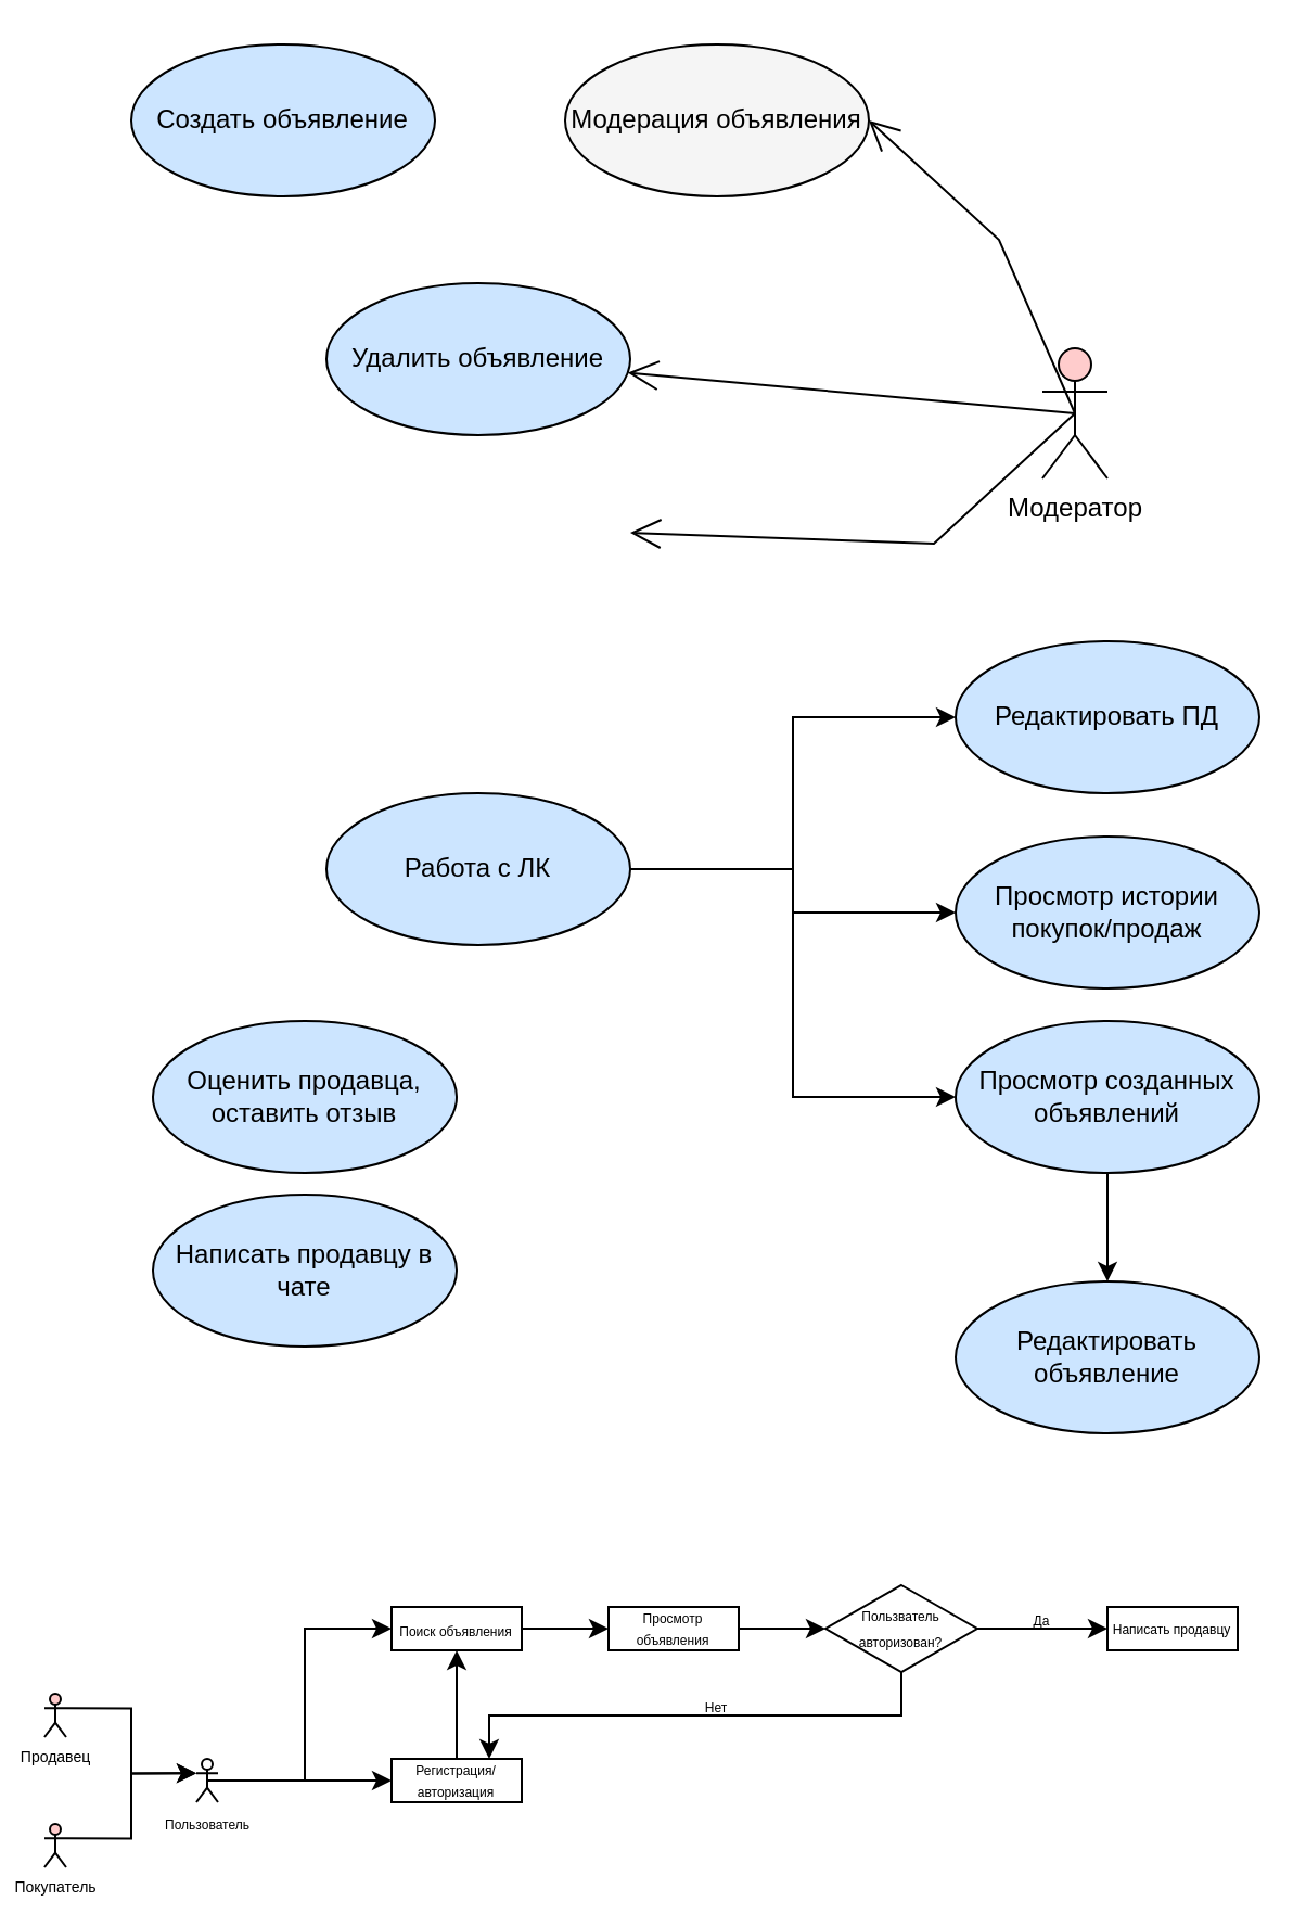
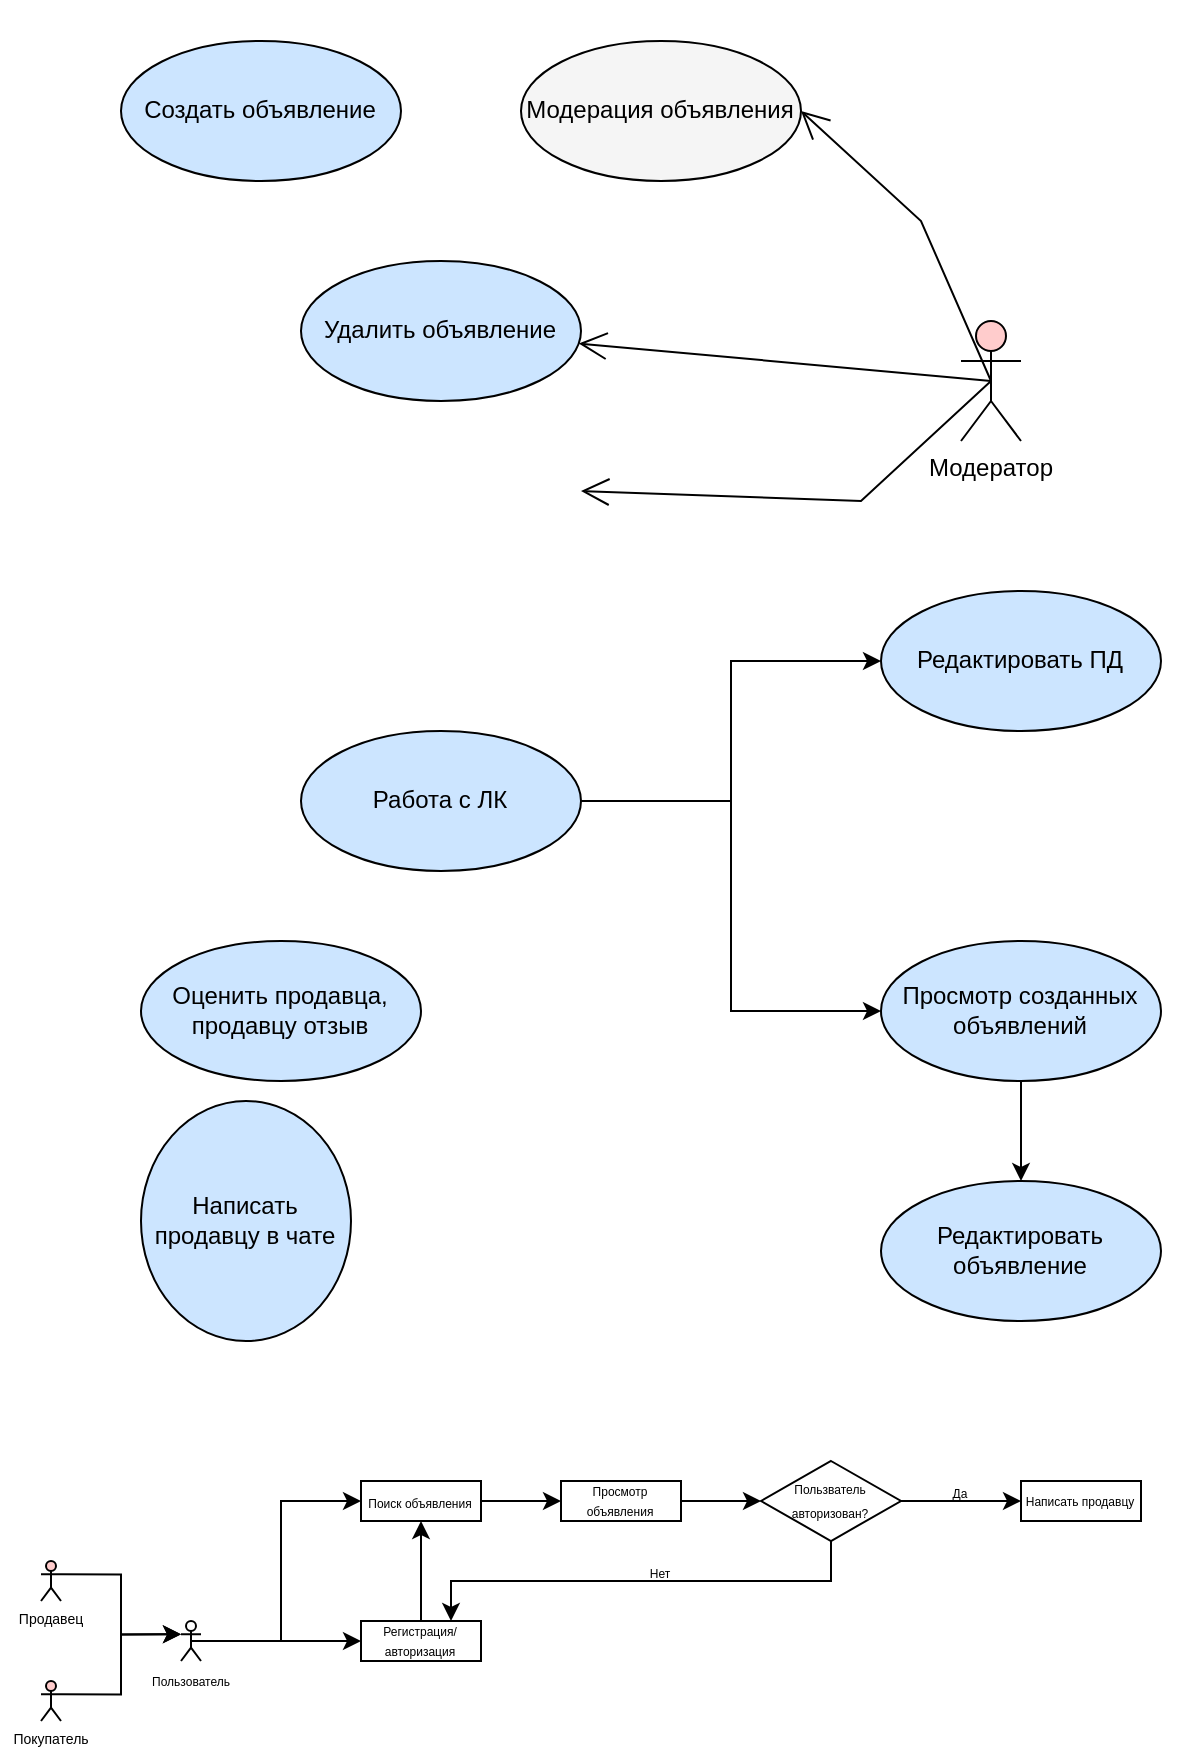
  <mxCell id="0" />
  <mxCell id="1" parent="0" />
  <mxCell id="2" style="edgeStyle=orthogonalEdgeStyle;rounded=0;orthogonalLoop=1;jettySize=auto;html=1;exitX=1;exitY=0.333;exitDx=0;exitDy=0;exitPerimeter=0;entryX=0;entryY=0.333;entryDx=0;entryDy=0;entryPerimeter=0;" parent="1" source="3" target="26" edge="1"><mxGeometry relative="1" as="geometry"><mxPoint x="20" y="720" as="targetPoint" /></mxGeometry></mxCell>
  <mxCell id="3" value="Продавец" style="shape=umlActor;verticalLabelPosition=bottom;verticalAlign=middle;fillColor=#FFCCCC;fontSize=7;html=1;horizontal=1;" parent="1" vertex="1"><mxGeometry x="20" y="780" width="10" height="20" as="geometry" /></mxCell>
- <mxCell id="4" value="Написать продавцу в чате" style="ellipse;whiteSpace=wrap;html=1;fillColor=#CCE5FF;" parent="1" vertex="1"><mxGeometry x="70" y="550" width="140" height="70" as="geometry" /></mxCell>
- <mxCell id="5" value="Оценить продавца, оставить отзыв" style="ellipse;whiteSpace=wrap;html=1;fillColor=#CCE5FF;" parent="1" vertex="1"><mxGeometry x="70" y="470" width="140" height="70" as="geometry" /></mxCell>
+ <mxCell id="4" value="Написать продавцу в чате" style="ellipse;whiteSpace=wrap;html=1;fillColor=#CCE5FF;" parent="1" vertex="1"><mxGeometry x="70" y="550" width="105" height="120" as="geometry" /></mxCell>
+ <mxCell id="5" value="Оценить продавца, продавцу отзыв" style="ellipse;whiteSpace=wrap;html=1;fillColor=#CCE5FF;" parent="1" vertex="1"><mxGeometry x="70" y="470" width="140" height="70" as="geometry" /></mxCell>
  <mxCell id="6" value="&lt;div&gt;Модератор&lt;/div&gt;" style="shape=umlActor;verticalLabelPosition=bottom;verticalAlign=top;html=1;fillColor=#FFCCCC;" parent="1" vertex="1"><mxGeometry x="480" y="160" width="30" height="60" as="geometry" /></mxCell>
  <mxCell id="7" value="" style="endArrow=open;endFill=1;endSize=12;html=1;rounded=0;exitX=0.5;exitY=0.5;exitDx=0;exitDy=0;exitPerimeter=0;entryX=1;entryY=0.5;entryDx=0;entryDy=0;" parent="1" source="6" target="11" edge="1"><mxGeometry width="160" relative="1" as="geometry"><mxPoint x="320" y="225" as="sourcePoint" /><mxPoint x="380" y="150" as="targetPoint" /><Array as="points"><mxPoint x="460" y="110" /></Array></mxGeometry></mxCell>
  <mxCell id="8" value="" style="endArrow=open;endFill=1;endSize=12;html=1;rounded=0;exitX=0.5;exitY=0.5;exitDx=0;exitDy=0;exitPerimeter=0;" parent="1" source="6" target="10" edge="1"><mxGeometry width="160" relative="1" as="geometry"><mxPoint x="495" y="112.5" as="sourcePoint" /><mxPoint x="290" y="120" as="targetPoint" /></mxGeometry></mxCell>
  <mxCell id="9" value="Создать объявление" style="ellipse;whiteSpace=wrap;html=1;fillColor=#CCE5FF;" parent="1" vertex="1"><mxGeometry x="60" y="20" width="140" height="70" as="geometry" /></mxCell>
  <mxCell id="10" value="Удалить объявление" style="ellipse;whiteSpace=wrap;html=1;fillColor=#CCE5FF;" parent="1" vertex="1"><mxGeometry x="150" y="130" width="140" height="70" as="geometry" /></mxCell>
  <mxCell id="11" value="Модерация объявления" style="ellipse;whiteSpace=wrap;html=1;fillColor=#f5f5f5;" parent="1" vertex="1"><mxGeometry x="260" y="20" width="140" height="70" as="geometry" /></mxCell>
  <mxCell id="12" value="" style="endArrow=open;endFill=1;endSize=12;html=1;rounded=0;exitX=0.5;exitY=0.5;exitDx=0;exitDy=0;exitPerimeter=0;entryX=1;entryY=0.5;entryDx=0;entryDy=0;" parent="1" source="6" edge="1"><mxGeometry width="160" relative="1" as="geometry"><mxPoint x="495" y="190" as="sourcePoint" /><mxPoint x="290" y="245" as="targetPoint" /><Array as="points"><mxPoint x="430" y="250" /></Array></mxGeometry></mxCell>
  <mxCell id="13" style="edgeStyle=orthogonalEdgeStyle;rounded=0;orthogonalLoop=1;jettySize=auto;html=1;entryX=0;entryY=0.333;entryDx=0;entryDy=0;entryPerimeter=0;exitX=1;exitY=0.333;exitDx=0;exitDy=0;exitPerimeter=0;" parent="1" source="14" target="26" edge="1"><mxGeometry relative="1" as="geometry"><Array as="points"><mxPoint x="60" y="847" /><mxPoint x="60" y="817" /></Array></mxGeometry></mxCell>
  <mxCell id="14" value="Покупатель" style="shape=umlActor;verticalLabelPosition=bottom;verticalAlign=middle;html=1;fillColor=#FFCCCC;fontSize=7;spacing=2;" parent="1" vertex="1"><mxGeometry x="20" y="840" width="10" height="20" as="geometry" /></mxCell>
  <mxCell id="15" style="edgeStyle=orthogonalEdgeStyle;rounded=0;orthogonalLoop=1;jettySize=auto;html=1;entryX=0;entryY=0.5;entryDx=0;entryDy=0;" parent="1" source="18" target="20" edge="1"><mxGeometry relative="1" as="geometry" /></mxCell>
- <mxCell id="16" style="edgeStyle=orthogonalEdgeStyle;rounded=0;orthogonalLoop=1;jettySize=auto;html=1;" parent="1" source="18" target="21" edge="1"><mxGeometry relative="1" as="geometry" /></mxCell>
  <mxCell id="17" style="edgeStyle=orthogonalEdgeStyle;rounded=0;orthogonalLoop=1;jettySize=auto;html=1;" parent="1" source="18" target="22" edge="1"><mxGeometry relative="1" as="geometry" /></mxCell>
  <mxCell id="18" value="Работа с ЛК" style="ellipse;whiteSpace=wrap;html=1;fillColor=#CCE5FF;" parent="1" vertex="1"><mxGeometry x="150" y="365" width="140" height="70" as="geometry" /></mxCell>
  <mxCell id="19" style="edgeStyle=orthogonalEdgeStyle;rounded=0;orthogonalLoop=1;jettySize=auto;html=1;entryX=0.5;entryY=0;entryDx=0;entryDy=0;" parent="1" source="20" target="23" edge="1"><mxGeometry relative="1" as="geometry" /></mxCell>
  <mxCell id="20" value="Просмотр созданных объявлений" style="ellipse;whiteSpace=wrap;html=1;fillColor=#CCE5FF;" parent="1" vertex="1"><mxGeometry x="440" y="470" width="140" height="70" as="geometry" /></mxCell>
- <mxCell id="21" value="Просмотр истории покупок/продаж" style="ellipse;whiteSpace=wrap;html=1;fillColor=#CCE5FF;" parent="1" vertex="1"><mxGeometry x="440" y="385" width="140" height="70" as="geometry" /></mxCell>
  <mxCell id="22" value="Редактировать ПД" style="ellipse;whiteSpace=wrap;html=1;fillColor=#CCE5FF;" parent="1" vertex="1"><mxGeometry x="440" y="295" width="140" height="70" as="geometry" /></mxCell>
  <mxCell id="23" value="Редактировать объявление" style="ellipse;whiteSpace=wrap;html=1;fillColor=#CCE5FF;" parent="1" vertex="1"><mxGeometry x="440" y="590" width="140" height="70" as="geometry" /></mxCell>
  <mxCell id="24" style="edgeStyle=orthogonalEdgeStyle;rounded=0;orthogonalLoop=1;jettySize=auto;html=1;exitX=0.5;exitY=0.5;exitDx=0;exitDy=0;exitPerimeter=0;entryX=0;entryY=0.5;entryDx=0;entryDy=0;" parent="1" source="26" target="30" edge="1"><mxGeometry relative="1" as="geometry" /></mxCell>
  <mxCell id="25" style="edgeStyle=orthogonalEdgeStyle;rounded=0;orthogonalLoop=1;jettySize=auto;html=1;exitX=0.5;exitY=0.5;exitDx=0;exitDy=0;exitPerimeter=0;entryX=0;entryY=0.5;entryDx=0;entryDy=0;" parent="1" source="26" target="28" edge="1"><mxGeometry relative="1" as="geometry" /></mxCell>
  <mxCell id="26" value="&lt;p style=&quot;line-height: 60%;&quot;&gt;&lt;font style=&quot;font-size: 6px;&quot;&gt;Пользователь&lt;/font&gt;&lt;/p&gt;" style="shape=umlActor;verticalLabelPosition=bottom;verticalAlign=middle;html=1;outlineConnect=0;" parent="1" vertex="1"><mxGeometry x="90" y="810" width="10" height="20" as="geometry" /></mxCell>
  <mxCell id="27" value="" style="edgeStyle=orthogonalEdgeStyle;rounded=0;orthogonalLoop=1;jettySize=auto;html=1;" parent="1" source="28" target="30" edge="1"><mxGeometry relative="1" as="geometry" /></mxCell>
  <mxCell id="28" value="&lt;p style=&quot;line-height: 60%;&quot;&gt;&lt;font style=&quot;font-size: 6px;&quot;&gt;Регистрация/авторизация&lt;/font&gt;&lt;/p&gt;" style="rounded=0;whiteSpace=wrap;html=1;align=center;" parent="1" vertex="1"><mxGeometry x="180" y="810" width="60" height="20" as="geometry" /></mxCell>
  <mxCell id="29" value="" style="edgeStyle=orthogonalEdgeStyle;rounded=0;orthogonalLoop=1;jettySize=auto;html=1;" parent="1" source="30" target="32" edge="1"><mxGeometry relative="1" as="geometry" /></mxCell>
  <mxCell id="30" value="&lt;p style=&quot;line-height: 100%;&quot;&gt;&lt;font style=&quot;font-size: 6px;&quot;&gt;Поиск объявления&lt;/font&gt;&lt;/p&gt;" style="rounded=0;whiteSpace=wrap;html=1;" parent="1" vertex="1"><mxGeometry x="180" y="740" width="60" height="20" as="geometry" /></mxCell>
  <mxCell id="31" value="" style="edgeStyle=orthogonalEdgeStyle;rounded=0;orthogonalLoop=1;jettySize=auto;html=1;" parent="1" source="32" target="36" edge="1"><mxGeometry relative="1" as="geometry" /></mxCell>
  <mxCell id="32" value="&lt;p style=&quot;line-height: 60%;&quot;&gt;&lt;font style=&quot;font-size: 6px;&quot;&gt;Просмотр объявления&lt;/font&gt;&lt;/p&gt;" style="rounded=0;whiteSpace=wrap;html=1;" parent="1" vertex="1"><mxGeometry x="280" y="740" width="60" height="20" as="geometry" /></mxCell>
  <mxCell id="33" value="&lt;p style=&quot;line-height: 60%;&quot;&gt;&lt;font style=&quot;font-size: 6px;&quot;&gt;Написать продавцу&lt;/font&gt;&lt;/p&gt;" style="rounded=0;whiteSpace=wrap;html=1;" parent="1" vertex="1"><mxGeometry x="510" y="740" width="60" height="20" as="geometry" /></mxCell>
  <mxCell id="34" style="edgeStyle=orthogonalEdgeStyle;rounded=0;orthogonalLoop=1;jettySize=auto;html=1;exitX=0.5;exitY=1;exitDx=0;exitDy=0;entryX=0.75;entryY=0;entryDx=0;entryDy=0;" parent="1" source="36" target="28" edge="1"><mxGeometry relative="1" as="geometry" /></mxCell>
  <mxCell id="35" value="" style="edgeStyle=orthogonalEdgeStyle;rounded=0;orthogonalLoop=1;jettySize=auto;html=1;" parent="1" source="36" target="33" edge="1"><mxGeometry relative="1" as="geometry" /></mxCell>
  <mxCell id="36" value="&lt;p style=&quot;line-height: 80%;&quot;&gt;&lt;font style=&quot;font-size: 6px;&quot;&gt;Пользватель авторизован?&lt;/font&gt;&lt;/p&gt;" style="rhombus;whiteSpace=wrap;html=1;" parent="1" vertex="1"><mxGeometry x="380" y="730" width="70" height="40" as="geometry" /></mxCell>
  <mxCell id="37" value="&lt;font style=&quot;font-size: 6px;&quot;&gt;Нет&lt;/font&gt;" style="text;html=1;align=center;verticalAlign=middle;whiteSpace=wrap;rounded=0;" parent="1" vertex="1"><mxGeometry x="320" y="780" width="20" height="10" as="geometry" /></mxCell>
  <mxCell id="38" value="&lt;font style=&quot;font-size: 6px;&quot;&gt;Да&lt;/font&gt;" style="text;html=1;align=center;verticalAlign=middle;whiteSpace=wrap;rounded=0;" parent="1" vertex="1"><mxGeometry x="470" y="740" width="20" height="10" as="geometry" /></mxCell>
